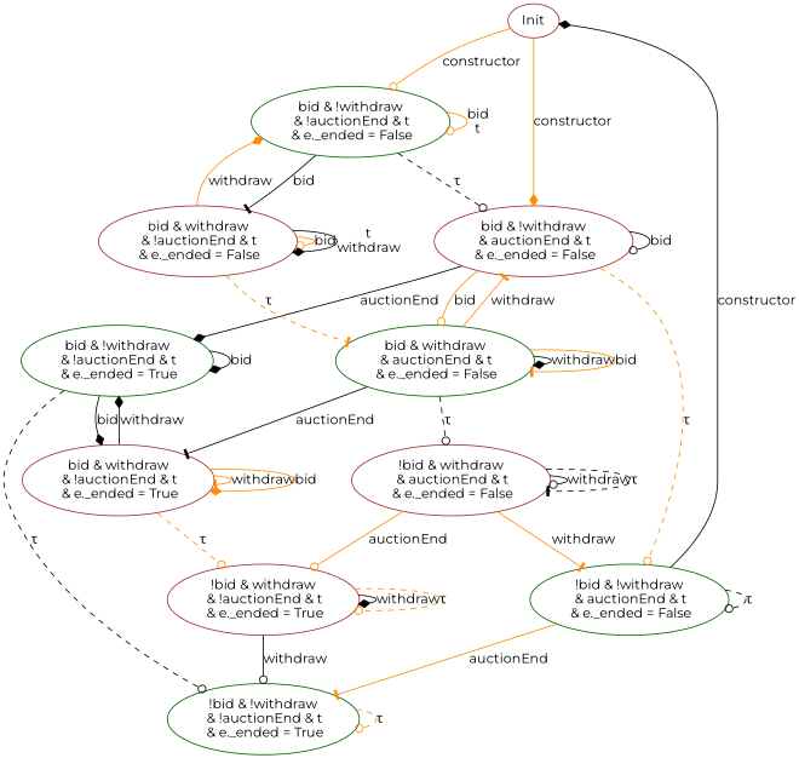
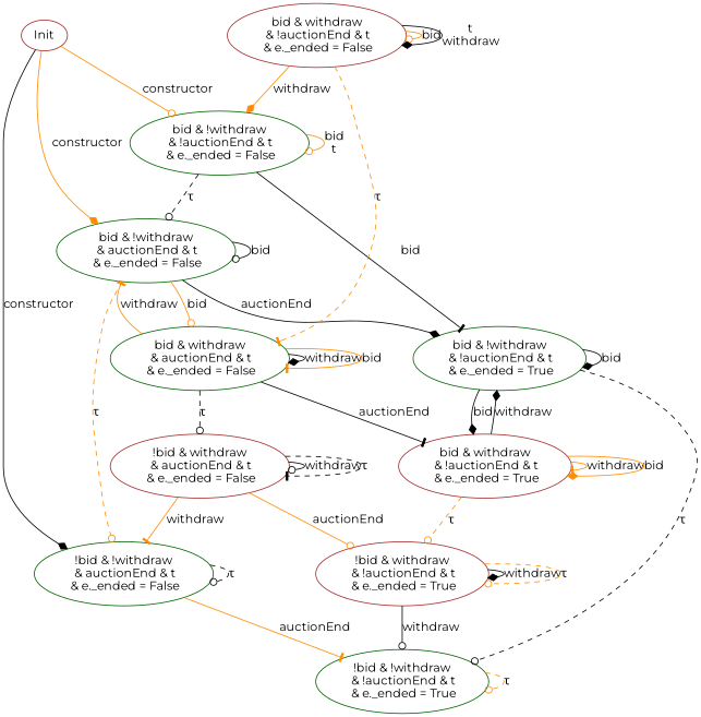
  digraph {
    fontname=Montserrat
    node [color=darkgreen fontname=Montserrat]
    edge [arrowhead=odot color=darkorange fontname=Montserrat]
    n1 [color=brown label=Init]
-   n2 [color=brown label="bid & !withdraw\n & auctionEnd & t\n & e._ended = False"]
+   n2 [label="bid & !withdraw\n & auctionEnd & t\n & e._ended = False"]
    n3 [label="!bid & !withdraw\n & auctionEnd & t\n & e._ended = False"]
    n4 [label="bid & !withdraw\n & !auctionEnd & t\n & e._ended = False"]
    n5 [label="bid & !withdraw\n & !auctionEnd & t\n & e._ended = True"]
    n6 [label="bid & withdraw\n & auctionEnd & t\n & e._ended = False"]
    n7 [label="!bid & !withdraw\n & !auctionEnd & t\n & e._ended = True"]
    n8 [color=brown label="bid & withdraw\n & !auctionEnd & t\n & e._ended = False"]
    n9 [color=brown label="bid & withdraw\n & !auctionEnd & t\n & e._ended = True"]
    n10 [color=brown label="!bid & withdraw\n & !auctionEnd & t\n & e._ended = True"]
    n11 [color=brown label="!bid & withdraw\n & auctionEnd & t\n & e._ended = False"]
    n1 -> n2 [arrowhead=diamond label=constructor]
-   n3 -> n1 [arrowhead=diamond color=black label=constructor]
+   n1 -> n3 [arrowhead=diamond color=black label=constructor]
    n1 -> n4 [label=constructor]
    n2 -> n2 [color=black label=bid]
    n2 -> n3 [label="τ" style=dashed]
    n2 -> n5 [arrowhead=diamond color=black label=auctionEnd]
    n2 -> n6 [label=bid]
    n3 -> n3 [color=black label="τ" style=dashed]
    n3 -> n7 [arrowhead=tee label=auctionEnd]
    n4 -> n2 [color=black label="τ" style=dashed]
    n4 -> n4 [label="bid\nt"]
-   n4 -> n8 [arrowhead=tee color=black label=bid]
+   n4 -> n5 [arrowhead=tee color=black label=bid]
    n5 -> n5 [arrowhead=diamond color=black label=bid]
    n5 -> n7 [color=black label="τ" style=dashed]
    n5 -> n9 [arrowhead=diamond color=black label=bid]
    n6 -> n2 [arrowhead=tee label=withdraw]
    n6 -> n6 [arrowhead=diamond color=black label=withdraw]
    n6 -> n6 [arrowhead=tee label=bid]
    n6 -> n9 [arrowhead=tee color=black label=auctionEnd]
    n6 -> n11 [color=black label="τ" style=dashed]
    n7 -> n7 [label="τ" style=dashed]
    n8 -> n4 [arrowhead=diamond label=withdraw]
    n8 -> n6 [arrowhead=tee label="τ" style=dashed]
    n8 -> n8 [label=bid]
    n8 -> n8 [arrowhead=diamond color=black label="t\nwithdraw"]
    n9 -> n5 [arrowhead=diamond color=black label=withdraw]
    n9 -> n9 [arrowhead=tee label=withdraw]
    n9 -> n9 [arrowhead=diamond label=bid]
    n9 -> n10 [label="τ" style=dashed]
    n10 -> n7 [color=black label=withdraw]
    n10 -> n10 [arrowhead=diamond color=black label=withdraw]
    n10 -> n10 [label="τ" style=dashed]
    n11 -> n3 [arrowhead=tee label=withdraw]
    n11 -> n10 [label=auctionEnd]
    n11 -> n11 [color=black label=withdraw]
    n11 -> n11 [arrowhead=tee color=black label="τ" style=dashed]
  }
